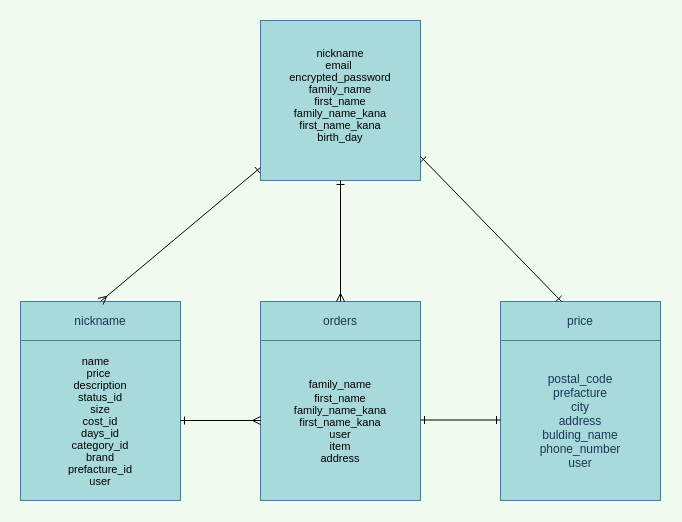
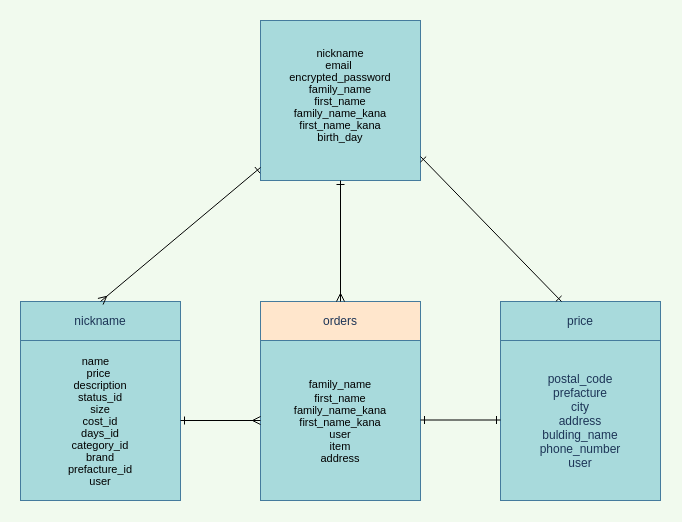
  <mxCell id="0" />
  <mxCell id="1" parent="0" />
  <mxCell id="2" value="&lt;p class=&quot;p1&quot; style=&quot;margin: 0px ; font-stretch: normal ; font-size: 11px ; line-height: normal ; color: rgb(0 , 0 , 0)&quot;&gt;&lt;span class=&quot;s1&quot;&gt;nickname&lt;/span&gt;&lt;/p&gt;&lt;p class=&quot;p1&quot; style=&quot;margin: 0px ; font-stretch: normal ; font-size: 11px ; line-height: normal ; color: rgb(0 , 0 , 0)&quot;&gt;&lt;span class=&quot;s1&quot;&gt;&lt;/span&gt;&lt;/p&gt;&lt;p class=&quot;p1&quot; style=&quot;margin: 0px ; font-stretch: normal ; font-size: 11px ; line-height: normal ; color: rgb(0 , 0 , 0)&quot;&gt;&lt;span class=&quot;s1&quot;&gt;email&lt;span class=&quot;Apple-converted-space&quot;&gt;&amp;nbsp;&lt;/span&gt;&lt;/span&gt;&lt;/p&gt;&lt;p class=&quot;p1&quot; style=&quot;margin: 0px ; font-stretch: normal ; font-size: 11px ; line-height: normal ; color: rgb(0 , 0 , 0)&quot;&gt;&lt;span class=&quot;s1&quot;&gt;&lt;span class=&quot;Apple-converted-space&quot;&gt;encrypted_password&lt;/span&gt;&lt;/span&gt;&lt;/p&gt;&lt;p class=&quot;p1&quot; style=&quot;margin: 0px ; font-stretch: normal ; font-size: 11px ; line-height: normal ; color: rgb(0 , 0 , 0)&quot;&gt;&lt;span class=&quot;s1&quot;&gt;&lt;/span&gt;&lt;/p&gt;&lt;p class=&quot;p1&quot; style=&quot;margin: 0px ; font-stretch: normal ; font-size: 11px ; line-height: normal ; color: rgb(0 , 0 , 0)&quot;&gt;&lt;span class=&quot;s1&quot;&gt;family_name&lt;/span&gt;&lt;/p&gt;&lt;p class=&quot;p1&quot; style=&quot;margin: 0px ; font-stretch: normal ; font-size: 11px ; line-height: normal ; color: rgb(0 , 0 , 0)&quot;&gt;&lt;span class=&quot;s1&quot;&gt;&lt;/span&gt;&lt;/p&gt;&lt;p class=&quot;p1&quot; style=&quot;margin: 0px ; font-stretch: normal ; font-size: 11px ; line-height: normal ; color: rgb(0 , 0 , 0)&quot;&gt;&lt;span class=&quot;s1&quot;&gt;first_name&lt;/span&gt;&lt;/p&gt;&lt;p class=&quot;p1&quot; style=&quot;margin: 0px ; font-stretch: normal ; font-size: 11px ; line-height: normal ; color: rgb(0 , 0 , 0)&quot;&gt;&lt;span class=&quot;s1&quot;&gt;family_name_kana&lt;/span&gt;&lt;/p&gt;&lt;p class=&quot;p1&quot; style=&quot;margin: 0px ; font-stretch: normal ; font-size: 11px ; line-height: normal ; color: rgb(0 , 0 , 0)&quot;&gt;&lt;span class=&quot;s1&quot;&gt;&lt;/span&gt;&lt;/p&gt;&lt;p class=&quot;p1&quot; style=&quot;margin: 0px ; font-stretch: normal ; font-size: 11px ; line-height: normal ; color: rgb(0 , 0 , 0)&quot;&gt;&lt;span class=&quot;s1&quot;&gt;first_name_kana&lt;/span&gt;&lt;/p&gt;&lt;p class=&quot;p1&quot; style=&quot;margin: 0px ; font-stretch: normal ; font-size: 11px ; line-height: normal ; color: rgb(0 , 0 , 0)&quot;&gt;&lt;span class=&quot;s1&quot;&gt;&lt;/span&gt;&lt;/p&gt;&lt;p class=&quot;p1&quot; style=&quot;margin: 0px ; font-stretch: normal ; font-size: 11px ; line-height: normal ; color: rgb(0 , 0 , 0)&quot;&gt;&lt;span class=&quot;s1&quot;&gt;birth_day&lt;/span&gt;&lt;/p&gt;&lt;p class=&quot;p1&quot; style=&quot;margin: 0px ; font-stretch: normal ; font-size: 11px ; line-height: normal ; color: rgb(0 , 0 , 0)&quot;&gt;&lt;span class=&quot;s1&quot;&gt;&lt;br&gt;&lt;/span&gt;&lt;/p&gt;" style="whiteSpace=wrap;html=1;aspect=fixed;rounded=0;sketch=0;fillColor=#A8DADC;strokeColor=#457B9D;fontColor=#1D3557;" parent="1" vertex="1"><mxGeometry x="260" y="20" width="160" height="160" as="geometry" /></mxCell>
- <mxCell id="3" value="orders" style="rounded=0;whiteSpace=wrap;html=1;sketch=0;fillColor=#A8DADC;strokeColor=#457B9D;fontColor=#1D3557;" parent="1" vertex="1"><mxGeometry x="260" y="301" width="160" height="39" as="geometry" /></mxCell>
+ <mxCell id="3" value="orders" style="rounded=0;whiteSpace=wrap;html=1;sketch=0;fillColor=#ffe6cc;strokeColor=#457B9D;fontColor=#1D3557;" parent="1" vertex="1"><mxGeometry x="260" y="301" width="160" height="39" as="geometry" /></mxCell>
  <mxCell id="4" value="&lt;span style=&quot;color: rgb(0 , 0 , 0) ; font-size: 11px&quot;&gt;family_name&lt;/span&gt;&lt;br&gt;&lt;p class=&quot;p1&quot; style=&quot;margin: 0px ; font-stretch: normal ; font-size: 11px ; line-height: normal ; color: rgb(0 , 0 , 0)&quot;&gt;&lt;span class=&quot;s1&quot;&gt;&lt;/span&gt;&lt;/p&gt;&lt;p class=&quot;p1&quot; style=&quot;margin: 0px ; font-stretch: normal ; font-size: 11px ; line-height: normal ; color: rgb(0 , 0 , 0)&quot;&gt;&lt;span class=&quot;s1&quot;&gt;first_name&lt;/span&gt;&lt;/p&gt;&lt;p class=&quot;p1&quot; style=&quot;margin: 0px ; font-stretch: normal ; font-size: 11px ; line-height: normal ; color: rgb(0 , 0 , 0)&quot;&gt;&lt;span class=&quot;s1&quot;&gt;family_name_kana&lt;/span&gt;&lt;/p&gt;&lt;p class=&quot;p1&quot; style=&quot;margin: 0px ; font-stretch: normal ; font-size: 11px ; line-height: normal ; color: rgb(0 , 0 , 0)&quot;&gt;&lt;span class=&quot;s1&quot;&gt;&lt;/span&gt;&lt;/p&gt;&lt;p class=&quot;p1&quot; style=&quot;margin: 0px ; font-stretch: normal ; font-size: 11px ; line-height: normal ; color: rgb(0 , 0 , 0)&quot;&gt;&lt;span class=&quot;s1&quot;&gt;first_name_kana&lt;/span&gt;&lt;/p&gt;&lt;p class=&quot;p1&quot; style=&quot;margin: 0px ; font-stretch: normal ; font-size: 11px ; line-height: normal ; color: rgb(0 , 0 , 0)&quot;&gt;&lt;span class=&quot;s1&quot;&gt;user&lt;/span&gt;&lt;/p&gt;&lt;p class=&quot;p1&quot; style=&quot;margin: 0px ; font-stretch: normal ; font-size: 11px ; line-height: normal ; color: rgb(0 , 0 , 0)&quot;&gt;&lt;span class=&quot;s1&quot;&gt;item&lt;/span&gt;&lt;/p&gt;&lt;p class=&quot;p1&quot; style=&quot;margin: 0px ; font-stretch: normal ; font-size: 11px ; line-height: normal ; color: rgb(0 , 0 , 0)&quot;&gt;&lt;span class=&quot;s1&quot;&gt;address&lt;/span&gt;&lt;/p&gt;" style="whiteSpace=wrap;html=1;aspect=fixed;rounded=0;sketch=0;fillColor=#A8DADC;strokeColor=#457B9D;fontColor=#1D3557;" vertex="1" parent="1"><mxGeometry x="260" y="340" width="160" height="160" as="geometry" /></mxCell>
  <mxCell id="5" value="nickname" style="rounded=0;whiteSpace=wrap;html=1;sketch=0;fillColor=#A8DADC;strokeColor=#457B9D;fontColor=#1D3557;" vertex="1" parent="1"><mxGeometry x="20" y="301" width="160" height="40" as="geometry" /></mxCell>
  <mxCell id="6" value="&lt;p class=&quot;p1&quot; style=&quot;margin: 0px ; font-stretch: normal ; font-size: 11px ; line-height: normal ; color: rgb(0 , 0 , 0)&quot;&gt;&lt;span style=&quot;color: rgb(29 , 53 , 87) ; font-size: 12px&quot;&gt;postal_code&lt;/span&gt;&lt;br style=&quot;color: rgb(29 , 53 , 87) ; font-size: 12px&quot;&gt;&lt;span style=&quot;color: rgb(29 , 53 , 87) ; font-size: 12px&quot;&gt;prefacture&lt;/span&gt;&lt;br style=&quot;color: rgb(29 , 53 , 87) ; font-size: 12px&quot;&gt;&lt;span style=&quot;color: rgb(29 , 53 , 87) ; font-size: 12px&quot;&gt;city&lt;/span&gt;&lt;br style=&quot;color: rgb(29 , 53 , 87) ; font-size: 12px&quot;&gt;&lt;span style=&quot;color: rgb(29 , 53 , 87) ; font-size: 12px&quot;&gt;address&lt;/span&gt;&lt;br style=&quot;color: rgb(29 , 53 , 87) ; font-size: 12px&quot;&gt;&lt;span style=&quot;color: rgb(29 , 53 , 87) ; font-size: 12px&quot;&gt;bulding_name&lt;/span&gt;&lt;br style=&quot;color: rgb(29 , 53 , 87) ; font-size: 12px&quot;&gt;&lt;span style=&quot;color: rgb(29 , 53 , 87) ; font-size: 12px&quot;&gt;phone_number&lt;/span&gt;&lt;br style=&quot;color: rgb(29 , 53 , 87) ; font-size: 12px&quot;&gt;&lt;span style=&quot;color: rgb(29 , 53 , 87) ; font-size: 12px&quot;&gt;user&lt;/span&gt;&lt;br&gt;&lt;/p&gt;" style="whiteSpace=wrap;html=1;aspect=fixed;rounded=0;sketch=0;fillColor=#A8DADC;strokeColor=#457B9D;fontColor=#1D3557;" vertex="1" parent="1"><mxGeometry x="500" y="340" width="160" height="160" as="geometry" /></mxCell>
  <mxCell id="7" value="&lt;span&gt;price&lt;/span&gt;" style="rounded=0;whiteSpace=wrap;html=1;sketch=0;fillColor=#A8DADC;strokeColor=#457B9D;fontColor=#1D3557;" vertex="1" parent="1"><mxGeometry x="500" y="301" width="160" height="39" as="geometry" /></mxCell>
  <mxCell id="8" value="" style="endArrow=ERone;html=1;strokeColor=#000000;entryX=1;entryY=0.85;entryDx=0;entryDy=0;entryPerimeter=0;startArrow=ERone;startFill=0;endFill=0;" edge="1" parent="1" source="7" target="2"><mxGeometry width="50" height="50" relative="1" as="geometry"><mxPoint x="230" y="260" as="sourcePoint" /><mxPoint x="370" y="200" as="targetPoint" /></mxGeometry></mxCell>
  <mxCell id="9" value="&lt;p class=&quot;p1&quot; style=&quot;margin: 0px ; font-stretch: normal ; font-size: 11px ; line-height: normal ; color: rgb(0 , 0 , 0)&quot;&gt;&lt;span class=&quot;s1&quot;&gt;name&lt;span class=&quot;Apple-converted-space&quot;&gt;&amp;nbsp; &amp;nbsp;&lt;/span&gt;&lt;/span&gt;&lt;/p&gt;&lt;p class=&quot;p1&quot; style=&quot;margin: 0px ; font-stretch: normal ; font-size: 11px ; line-height: normal ; color: rgb(0 , 0 , 0)&quot;&gt;&lt;span class=&quot;s1&quot;&gt;&lt;span class=&quot;Apple-converted-space&quot;&gt;&lt;/span&gt;&lt;/span&gt;&lt;/p&gt;&lt;p class=&quot;p1&quot; style=&quot;margin: 0px ; font-stretch: normal ; font-size: 11px ; line-height: normal ; color: rgb(0 , 0 , 0)&quot;&gt;&lt;span class=&quot;s1&quot;&gt;price&amp;nbsp;&lt;/span&gt;&lt;/p&gt;&lt;p class=&quot;p1&quot; style=&quot;margin: 0px ; font-stretch: normal ; font-size: 11px ; line-height: normal ; color: rgb(0 , 0 , 0)&quot;&gt;&lt;span class=&quot;s1&quot;&gt;&lt;/span&gt;&lt;/p&gt;&lt;p class=&quot;p1&quot; style=&quot;margin: 0px ; font-stretch: normal ; font-size: 11px ; line-height: normal ; color: rgb(0 , 0 , 0)&quot;&gt;&lt;span class=&quot;s1&quot;&gt;description&lt;/span&gt;&lt;/p&gt;&lt;p class=&quot;p1&quot; style=&quot;margin: 0px ; font-stretch: normal ; font-size: 11px ; line-height: normal ; color: rgb(0 , 0 , 0)&quot;&gt;&lt;span class=&quot;s1&quot;&gt;&lt;/span&gt;&lt;/p&gt;&lt;p class=&quot;p1&quot; style=&quot;margin: 0px ; font-stretch: normal ; font-size: 11px ; line-height: normal ; color: rgb(0 , 0 , 0)&quot;&gt;&lt;span class=&quot;s1&quot;&gt;status_id&lt;/span&gt;&lt;/p&gt;&lt;p class=&quot;p1&quot; style=&quot;margin: 0px ; font-stretch: normal ; font-size: 11px ; line-height: normal ; color: rgb(0 , 0 , 0)&quot;&gt;&lt;span class=&quot;s1&quot;&gt;&lt;span class=&quot;Apple-converted-space&quot;&gt;size&lt;/span&gt;&lt;/span&gt;&lt;/p&gt;&lt;p class=&quot;p1&quot; style=&quot;margin: 0px ; font-stretch: normal ; font-size: 11px ; line-height: normal ; color: rgb(0 , 0 , 0)&quot;&gt;&lt;span class=&quot;s1&quot;&gt;&lt;span class=&quot;Apple-converted-space&quot;&gt;cost_id&lt;/span&gt;&lt;/span&gt;&lt;/p&gt;&lt;p class=&quot;p1&quot; style=&quot;margin: 0px ; font-stretch: normal ; font-size: 11px ; line-height: normal ; color: rgb(0 , 0 , 0)&quot;&gt;&lt;span class=&quot;s1&quot;&gt;&lt;span class=&quot;Apple-converted-space&quot;&gt;days_id&lt;/span&gt;&lt;/span&gt;&lt;/p&gt;&lt;p class=&quot;p1&quot; style=&quot;margin: 0px ; font-stretch: normal ; font-size: 11px ; line-height: normal ; color: rgb(0 , 0 , 0)&quot;&gt;&lt;span class=&quot;s1&quot;&gt;&lt;span class=&quot;Apple-converted-space&quot;&gt;category_id&lt;/span&gt;&lt;/span&gt;&lt;/p&gt;&lt;p class=&quot;p1&quot; style=&quot;margin: 0px ; font-stretch: normal ; font-size: 11px ; line-height: normal ; color: rgb(0 , 0 , 0)&quot;&gt;&lt;span class=&quot;s1&quot;&gt;&lt;span class=&quot;Apple-converted-space&quot;&gt;brand&lt;/span&gt;&lt;/span&gt;&lt;/p&gt;&lt;p class=&quot;p1&quot; style=&quot;margin: 0px ; font-stretch: normal ; font-size: 11px ; line-height: normal ; color: rgb(0 , 0 , 0)&quot;&gt;&lt;span class=&quot;s1&quot;&gt;&lt;span class=&quot;Apple-converted-space&quot;&gt;prefacture_id&lt;/span&gt;&lt;/span&gt;&lt;/p&gt;&lt;p class=&quot;p1&quot; style=&quot;margin: 0px ; font-stretch: normal ; font-size: 11px ; line-height: normal ; color: rgb(0 , 0 , 0)&quot;&gt;&lt;span class=&quot;s1&quot;&gt;&lt;span class=&quot;Apple-converted-space&quot;&gt;user&lt;/span&gt;&lt;/span&gt;&lt;/p&gt;" style="whiteSpace=wrap;html=1;aspect=fixed;rounded=0;sketch=0;fillColor=#A8DADC;strokeColor=#457B9D;fontColor=#1D3557;" parent="1" vertex="1"><mxGeometry x="20" y="340" width="160" height="160" as="geometry" /></mxCell>
  <mxCell id="10" value="" style="endArrow=ERone;html=1;strokeColor=#000000;exitX=0.5;exitY=0;exitDx=0;exitDy=0;startArrow=ERmany;startFill=0;endFill=0;" edge="1" parent="1" source="5" target="2"><mxGeometry width="50" height="50" relative="1" as="geometry"><mxPoint x="230" y="260" as="sourcePoint" /><mxPoint x="280" y="210" as="targetPoint" /></mxGeometry></mxCell>
  <mxCell id="11" value="" style="endArrow=ERone;html=1;strokeColor=#000000;startArrow=ERmany;startFill=0;endFill=0;entryX=0.5;entryY=1;entryDx=0;entryDy=0;" edge="1" parent="1" source="3" target="2"><mxGeometry width="50" height="50" relative="1" as="geometry"><mxPoint x="110" y="311" as="sourcePoint" /><mxPoint x="270" y="177" as="targetPoint" /></mxGeometry></mxCell>
  <mxCell id="12" value="" style="endArrow=ERone;html=1;strokeColor=#000000;startArrow=ERmany;startFill=0;endFill=0;exitX=0;exitY=0.5;exitDx=0;exitDy=0;" edge="1" parent="1" source="4" target="9"><mxGeometry width="50" height="50" relative="1" as="geometry"><mxPoint x="250" y="420" as="sourcePoint" /><mxPoint x="170" y="320" as="targetPoint" /></mxGeometry></mxCell>
  <mxCell id="13" value="" style="endArrow=ERone;html=1;strokeColor=#000000;startArrow=ERone;startFill=0;endFill=0;exitX=0;exitY=0.5;exitDx=0;exitDy=0;" edge="1" parent="1"><mxGeometry width="50" height="50" relative="1" as="geometry"><mxPoint x="500" y="419.5" as="sourcePoint" /><mxPoint x="420" y="419.5" as="targetPoint" /></mxGeometry></mxCell>
